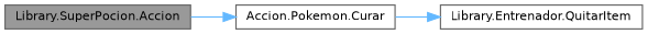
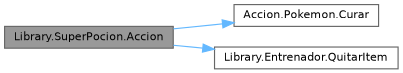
  digraph {
    fontname="DejaVu Sans"
    rankdir=LR
    node [color=grey40 fillcolor=white fontname="DejaVu Sans" fontsize=10 shape=box style=filled]
    edge [color=steelblue1 fontname="DejaVu Sans" fontsize=10 labelfontname=Helvetica labelfontsize=10 style=solid]
    n1 [color=gray40 fillcolor=grey60 fontcolor=black height=0.2 label="Library.SuperPocion.Accion" width=0.4]
    n2 [height=0.2 label="Accion.Pokemon.Curar" width=0.4]
    n3 [height=0.2 label="Library.Entrenador.QuitarItem" width=0.4]
    n1 -> n2
-   n2 -> n3
+   n1 -> n3
  }
